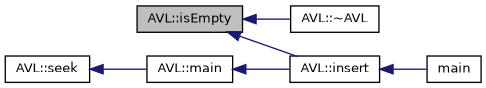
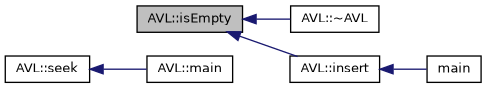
  digraph {
    rankdir=LR
    node [color=black fillcolor=white fontname=Helvetica fontsize=10 shape=record style=filled]
    edge [color=midnightblue dir=back fontname=Helvetica fontsize=10 labelfontname=Helvetica labelfontsize=10 style=solid]
    n1 [fillcolor=grey75 fontcolor=black height=0.2 label="AVL::isEmpty" width=0.4]
    n2 [height=0.2 label="AVL::~AVL" width=0.4]
    n3 [height=0.2 label="AVL::insert" width=0.4]
    n4 [height=0.2 label="AVL::seek" width=0.4]
    n5 [height=0.2 label="AVL::main" width=0.4]
    n6 [height=0.2 label=main width=0.4]
    n1 -> n2
    n1 -> n3
    n3 -> n6
    n4 -> n5
-   n5 -> n3
  }
